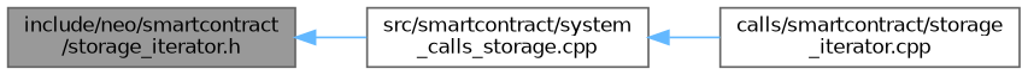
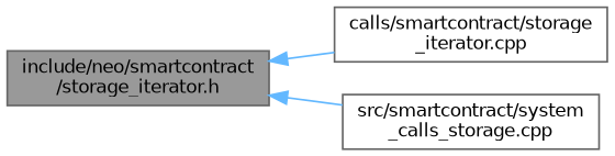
  digraph {
    rankdir=LR
    node [color=grey40 fillcolor=white fontname=Helvetica fontsize=10 shape=box style=filled]
    edge [color=steelblue1 dir=back fontname=Helvetica fontsize=10 labelfontname=Helvetica labelfontsize=10 style=solid]
    n1 [color=gray40 fillcolor=grey60 fontcolor=black height=0.2 label="include/neo/smartcontract\l/storage_iterator.h" width=0.4]
    n2 [height=0.2 label="calls/smartcontract/storage\l_iterator.cpp" width=0.4]
    n3 [height=0.2 label="src/smartcontract/system\l_calls_storage.cpp" width=0.4]
-   n3 -> n2
+   n1 -> n2
    n1 -> n3
  }
